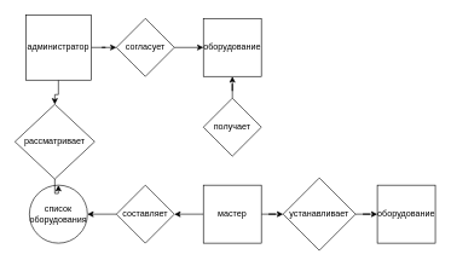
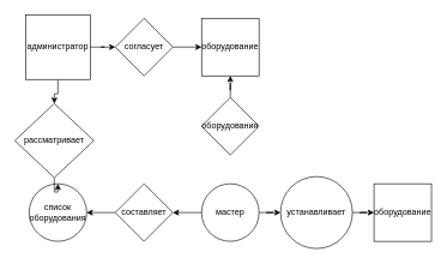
  <mxCell id="0" />
  <mxCell id="1" parent="0" />
  <mxCell id="2" style="edgeStyle=orthogonalEdgeStyle;rounded=0;orthogonalLoop=1;jettySize=auto;html=1;entryX=0;entryY=0.5;entryDx=0;entryDy=0;" edge="1" parent="1" source="4" target="10"><mxGeometry relative="1" as="geometry" /></mxCell>
  <mxCell id="3" style="edgeStyle=orthogonalEdgeStyle;rounded=0;orthogonalLoop=1;jettySize=auto;html=1;" edge="1" parent="1" source="4" target="15"><mxGeometry relative="1" as="geometry" /></mxCell>
  <mxCell id="4" value="администратор" style="whiteSpace=wrap;html=1;aspect=fixed;" vertex="1" parent="1"><mxGeometry x="35" y="20" width="90" height="90" as="geometry" /></mxCell>
  <mxCell id="5" style="edgeStyle=orthogonalEdgeStyle;rounded=0;orthogonalLoop=1;jettySize=auto;html=1;" edge="1" parent="1" source="7" target="17"><mxGeometry relative="1" as="geometry" /></mxCell>
  <mxCell id="6" style="edgeStyle=orthogonalEdgeStyle;rounded=0;orthogonalLoop=1;jettySize=auto;html=1;" edge="1" parent="1" source="7" target="20"><mxGeometry relative="1" as="geometry" /></mxCell>
- <mxCell id="7" value="мастер" style="whiteSpace=wrap;html=1;aspect=fixed;" vertex="1" parent="1"><mxGeometry x="280" y="255" width="80" height="80" as="geometry" /></mxCell>
+ <mxCell id="7" value="мастер" style="ellipse;whiteSpace=wrap;html=1;aspect=fixed;" vertex="1" parent="1"><mxGeometry x="280" y="255" width="80" height="80" as="geometry" /></mxCell>
  <mxCell id="8" value="оборудование" style="whiteSpace=wrap;html=1;aspect=fixed;" vertex="1" parent="1"><mxGeometry x="280" y="25" width="80" height="80" as="geometry" /></mxCell>
  <mxCell id="9" style="edgeStyle=orthogonalEdgeStyle;rounded=0;orthogonalLoop=1;jettySize=auto;html=1;entryX=0;entryY=0.5;entryDx=0;entryDy=0;" edge="1" parent="1" source="10" target="8"><mxGeometry relative="1" as="geometry" /></mxCell>
  <mxCell id="10" value="согласует" style="rhombus;whiteSpace=wrap;html=1;" vertex="1" parent="1"><mxGeometry x="160" y="25" width="80" height="80" as="geometry" /></mxCell>
  <mxCell id="11" style="edgeStyle=orthogonalEdgeStyle;rounded=0;orthogonalLoop=1;jettySize=auto;html=1;" edge="1" parent="1" source="12" target="8"><mxGeometry relative="1" as="geometry" /></mxCell>
- <mxCell id="12" value="получает" style="rhombus;whiteSpace=wrap;html=1;" vertex="1" parent="1"><mxGeometry x="280" y="135" width="80" height="80" as="geometry" /></mxCell>
+ <mxCell id="12" value="оборудования" style="rhombus;whiteSpace=wrap;html=1;" vertex="1" parent="1"><mxGeometry x="280" y="135" width="80" height="80" as="geometry" /></mxCell>
  <mxCell id="13" value="список оборудования" style="ellipse;whiteSpace=wrap;html=1;aspect=fixed;" vertex="1" parent="1"><mxGeometry x="40" y="255" width="80" height="80" as="geometry" /></mxCell>
  <mxCell id="14" style="edgeStyle=orthogonalEdgeStyle;rounded=0;orthogonalLoop=1;jettySize=auto;html=1;entryX=0.5;entryY=0;entryDx=0;entryDy=0;" edge="1" parent="1" source="15" target="13"><mxGeometry relative="1" as="geometry" /></mxCell>
  <mxCell id="15" value="рассматривает" style="rhombus;whiteSpace=wrap;html=1;" vertex="1" parent="1"><mxGeometry x="20" y="143.5" width="110" height="103" as="geometry" /></mxCell>
  <mxCell id="16" style="edgeStyle=orthogonalEdgeStyle;rounded=0;orthogonalLoop=1;jettySize=auto;html=1;" edge="1" parent="1" source="17" target="13"><mxGeometry relative="1" as="geometry" /></mxCell>
  <mxCell id="17" value="составляет" style="rhombus;whiteSpace=wrap;html=1;" vertex="1" parent="1"><mxGeometry x="160" y="255" width="80" height="80" as="geometry" /></mxCell>
  <mxCell id="18" value="оборудование" style="whiteSpace=wrap;html=1;aspect=fixed;" vertex="1" parent="1"><mxGeometry x="520" y="255" width="80" height="80" as="geometry" /></mxCell>
  <mxCell id="19" style="edgeStyle=orthogonalEdgeStyle;rounded=0;orthogonalLoop=1;jettySize=auto;html=1;entryX=0;entryY=0.5;entryDx=0;entryDy=0;" edge="1" parent="1" source="20" target="18"><mxGeometry relative="1" as="geometry" /></mxCell>
- <mxCell id="20" value="устанавливает" style="rhombus;whiteSpace=wrap;html=1;" vertex="1" parent="1"><mxGeometry x="390" y="245" width="100" height="100" as="geometry" /></mxCell>
+ <mxCell id="20" value="устанавливает" style="ellipse;whiteSpace=wrap;html=1;" vertex="1" parent="1"><mxGeometry x="390" y="245" width="100" height="100" as="geometry" /></mxCell>
